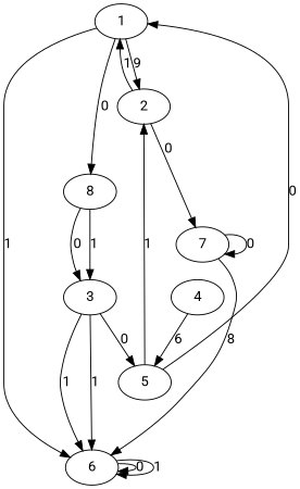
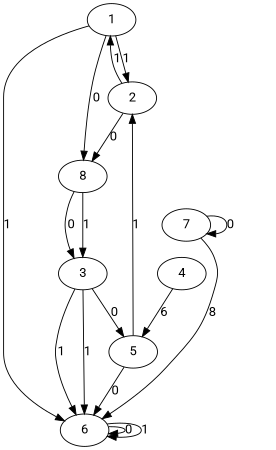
  digraph {
    fontname=Roboto
    node [fontname=Roboto]
    edge [fontname=Roboto]
    n1 [label=1]
    2
    8
    n4 [final=true label=6]
    3
    n6 [final=true label=7]
    5
    4
-   n1 -> 2 [label=9]
+   n1 -> 2 [label=1]
    n1 -> 8 [label=0]
    n1 -> n4 [label=1]
    2 -> n1 [label=1]
-   2 -> n6 [label=0]
+   2 -> 8 [label=0]
    8 -> 3 [label=0]
    8 -> 3 [label=1]
    n4 -> n4 [label=0]
    n4 -> n4 [label=1]
    3 -> n4 [label=1]
    3 -> n4 [label=1]
    3 -> 5 [label=0]
    n6 -> n4 [label=8]
    n6 -> n6 [label=0]
    5 -> 2 [label=1]
-   5 -> n1 [label=0]
+   5 -> n4 [label=0]
    4 -> 5 [label=6]
  }
